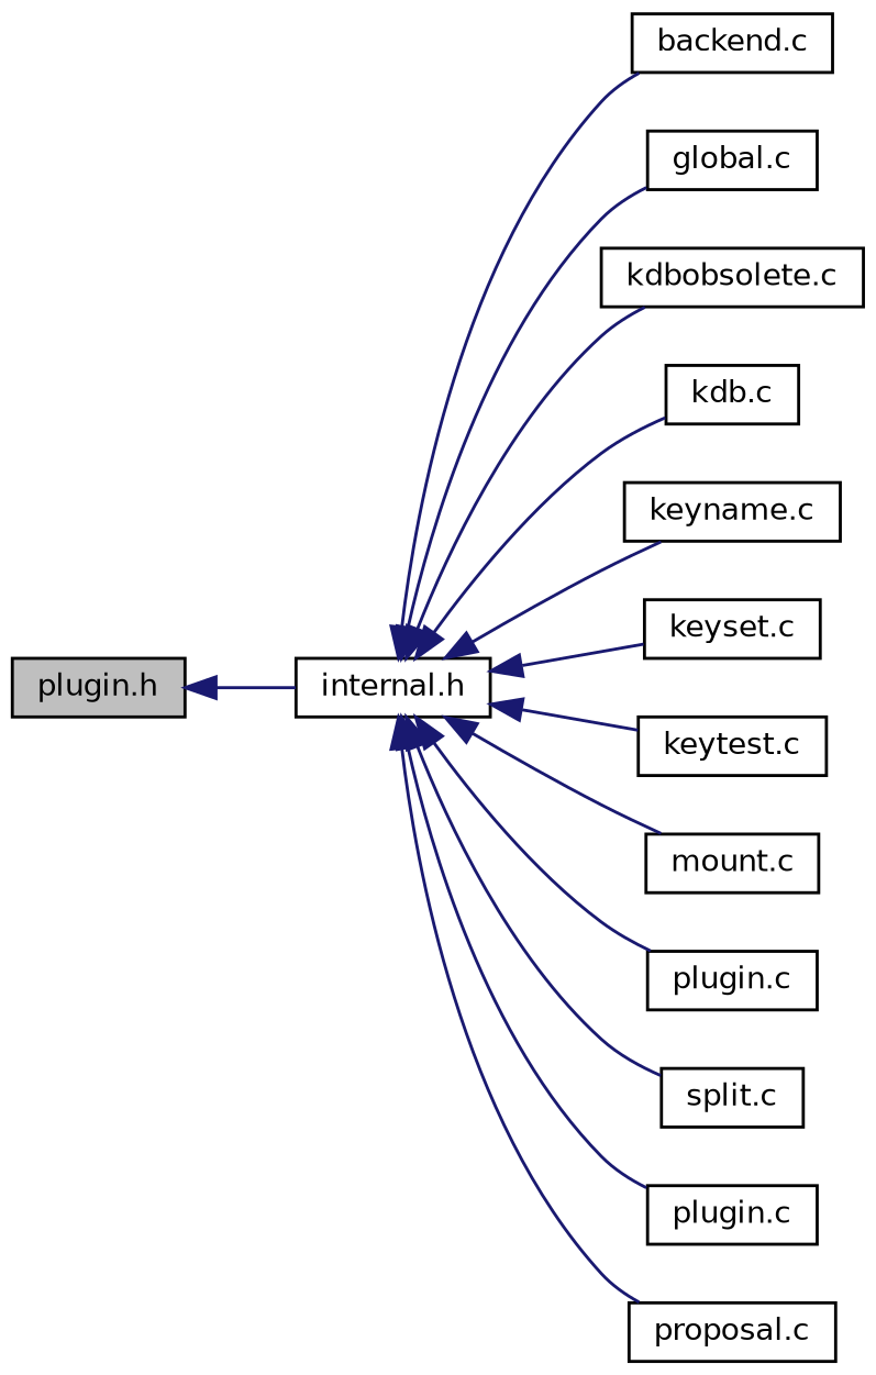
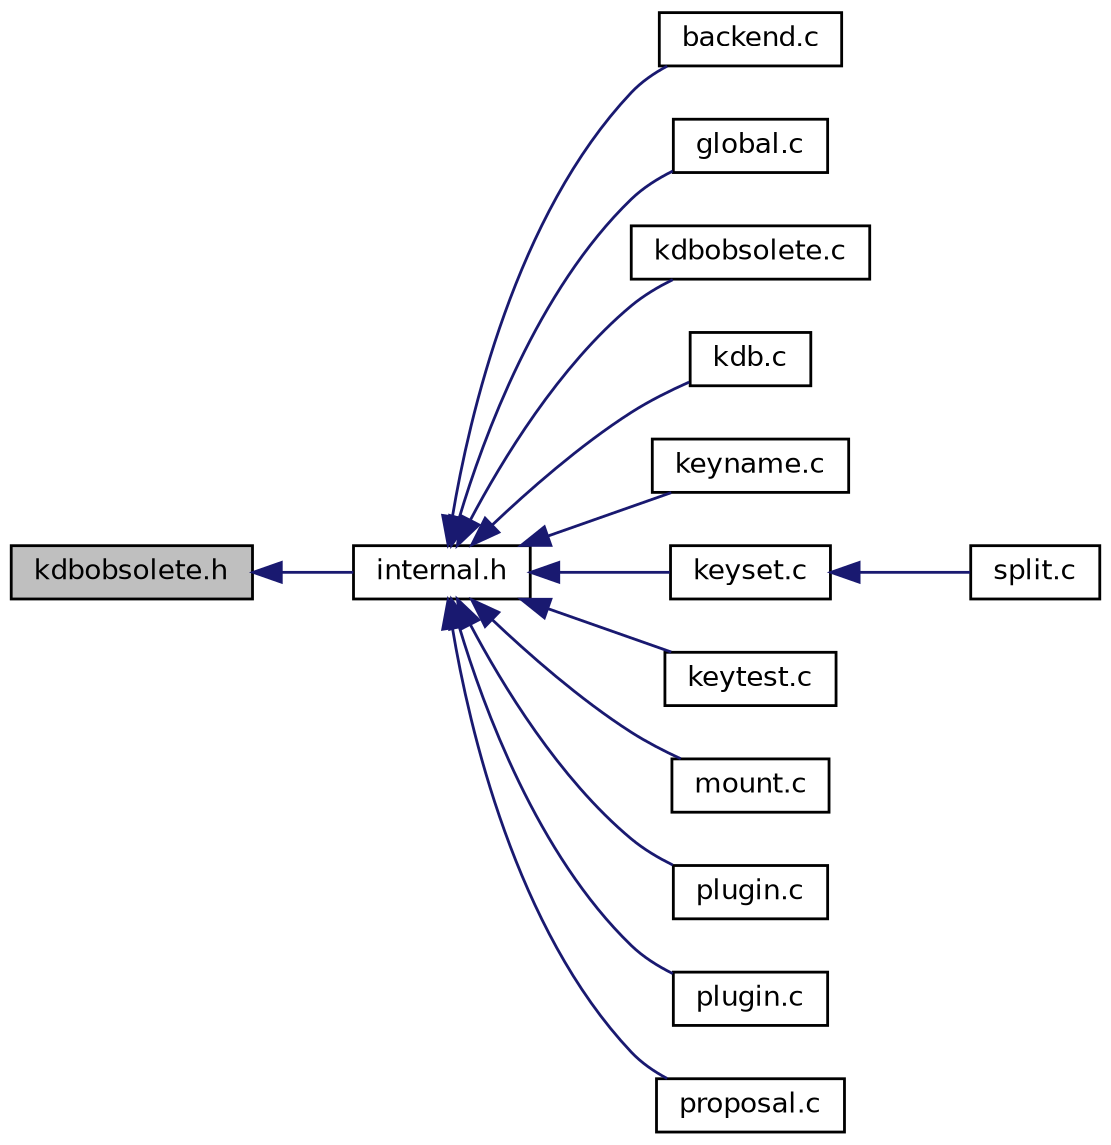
  digraph {
    rankdir=LR
    node [color=black fillcolor=white fontname=Helvetica fontsize=10 shape=record style=filled]
    edge [color=midnightblue dir=back fontname=Helvetica fontsize=10 labelfontname=Helvetica labelfontsize=10 style=solid]
-   n1 [fillcolor=grey75 fontcolor=black height=0.2 label="plugin.h" width=0.4]
+   n1 [fillcolor=grey75 fontcolor=black height=0.2 label="kdbobsolete.h" width=0.4]
    n2 [height=0.2 label="internal.h" width=0.4]
    n3 [height=0.2 label="backend.c" width=0.4]
    n4 [height=0.2 label="global.c" width=0.4]
    n5 [height=0.2 label="kdbobsolete.c" width=0.4]
    n6 [height=0.2 label="kdb.c" width=0.4]
    n7 [height=0.2 label="keyname.c" width=0.4]
    n8 [height=0.2 label="keyset.c" width=0.4]
    n9 [height=0.2 label="keytest.c" width=0.4]
    n10 [height=0.2 label="mount.c" width=0.4]
    n11 [height=0.2 label="plugin.c" width=0.4]
    n12 [height=0.2 label="split.c" width=0.4]
    n13 [height=0.2 label="plugin.c" width=0.4]
    n14 [height=0.2 label="proposal.c" width=0.4]
    n1 -> n2
    n2 -> n3
    n2 -> n4
    n2 -> n5
    n2 -> n6
    n2 -> n7
    n2 -> n8
    n2 -> n9
    n2 -> n10
    n2 -> n11
-   n2 -> n12
+   n8 -> n12
    n2 -> n13
    n2 -> n14
  }
